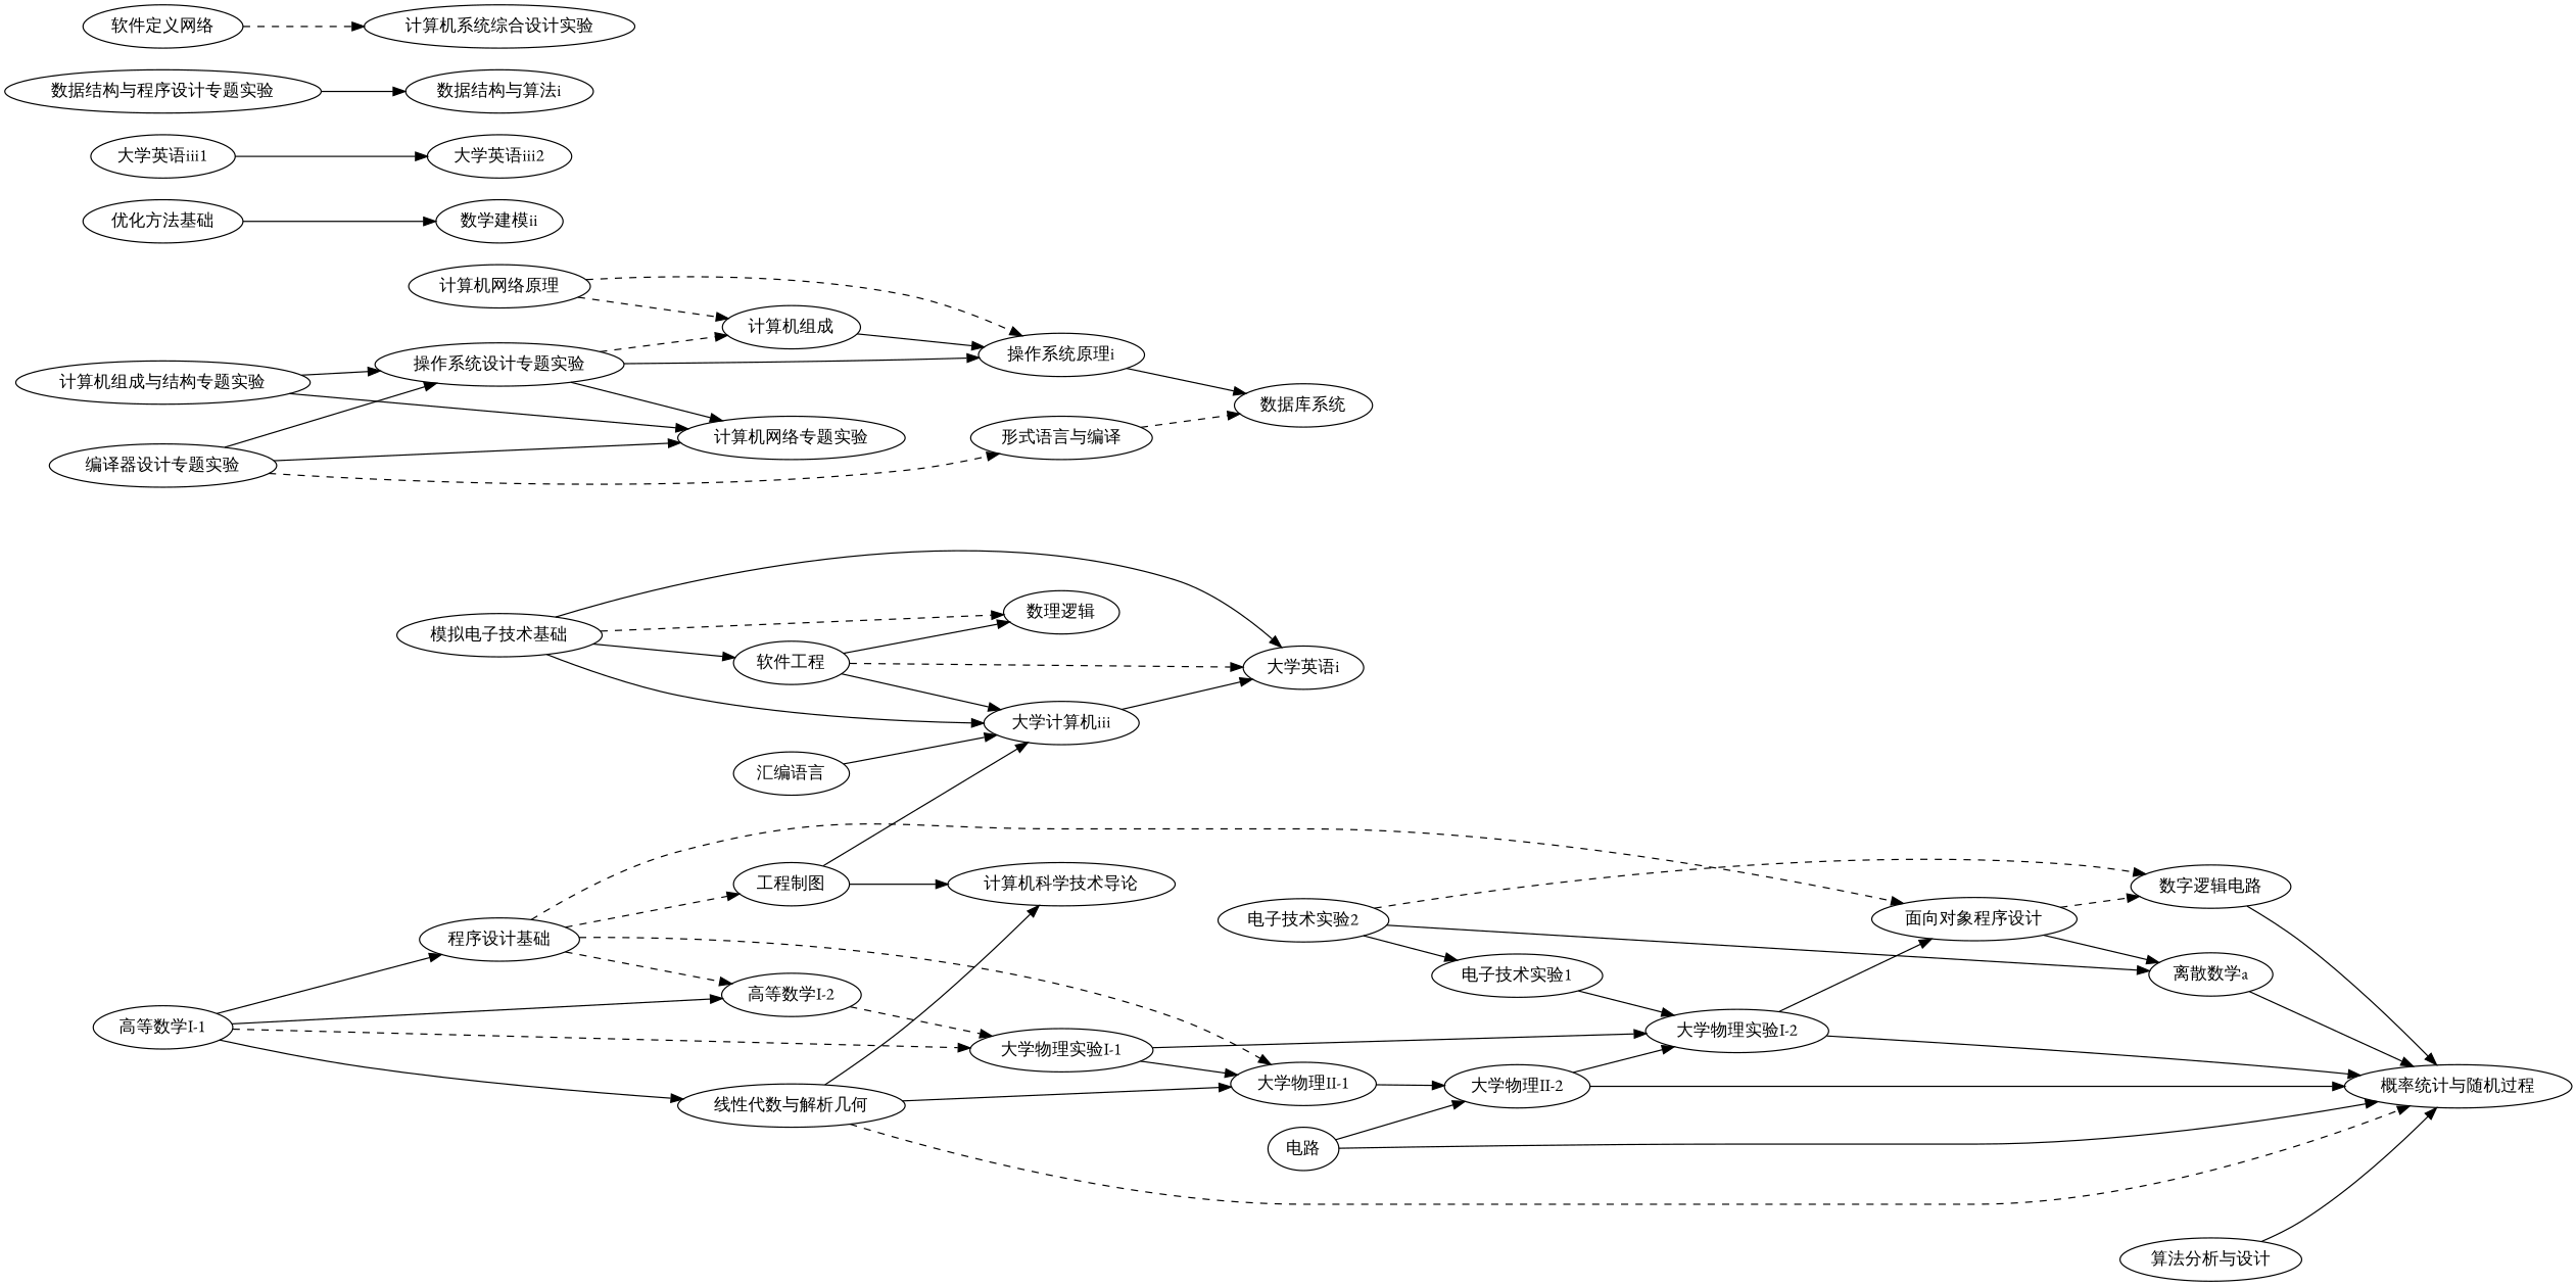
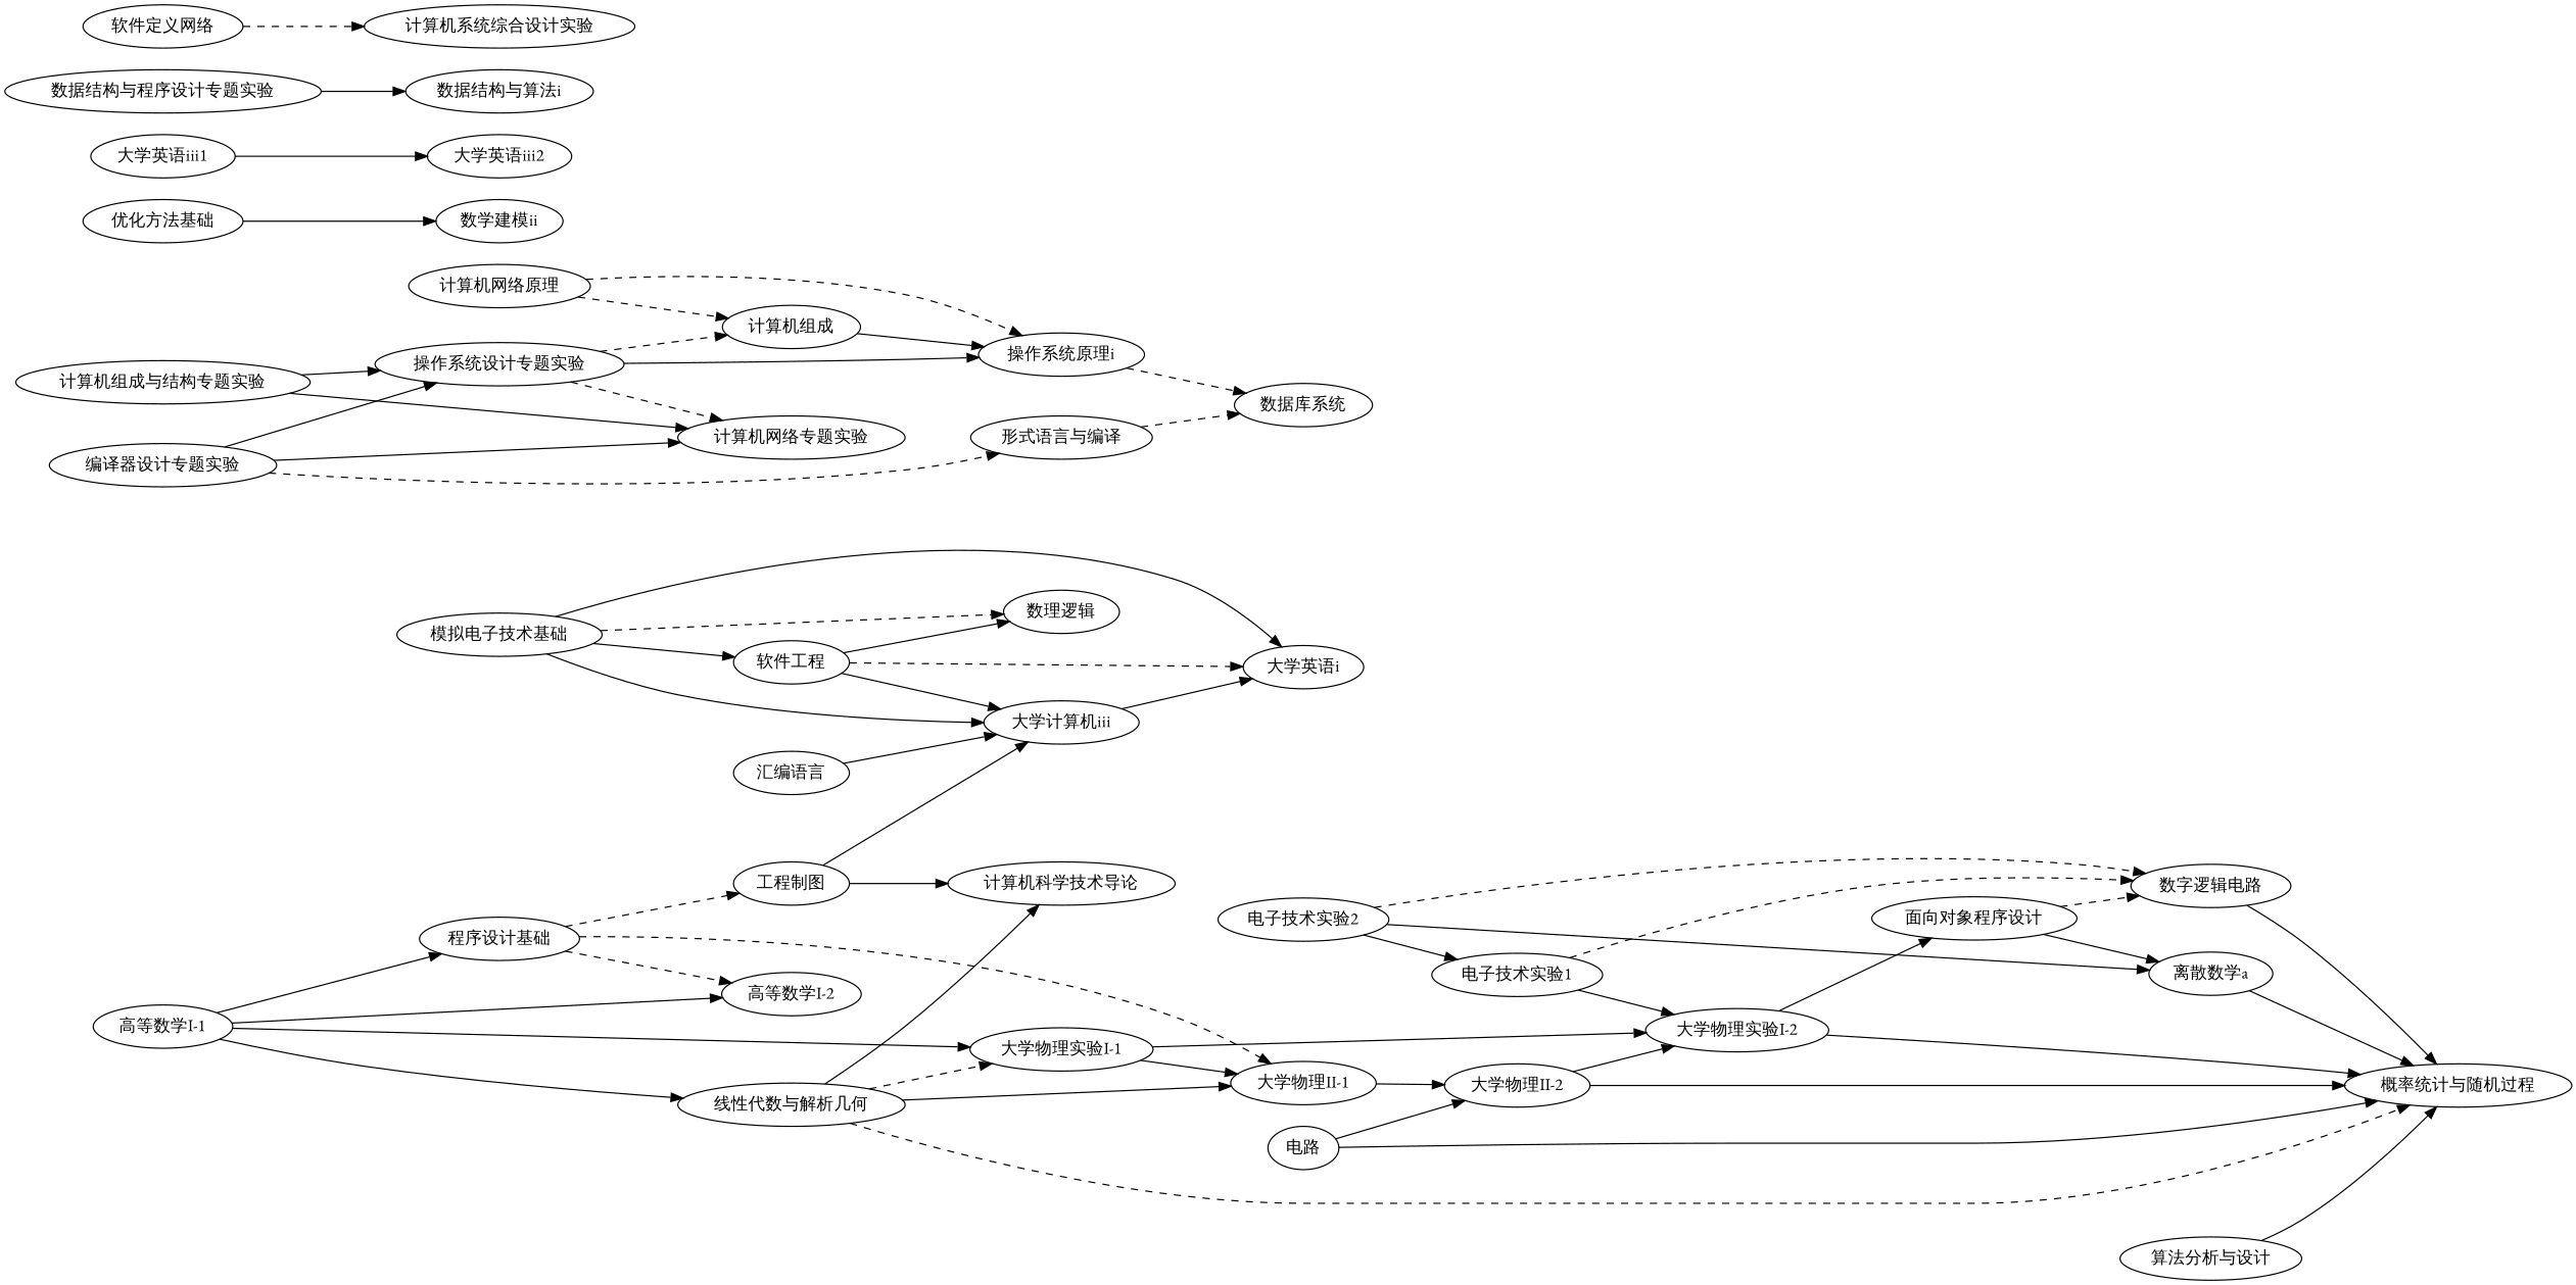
  strict digraph {
    fontname="EB Garamond"
    rankdir=LR
    node [fontname="EB Garamond"]
    edge [fontname="EB Garamond" style=solid]
    "大学物理II-1"
    "大学物理II-2"
    "大学物理实验I-2"
    "概率统计与随机过程"
    "面向对象程序设计"
    "离散数学a"
    "大学计算机iii"
    "大学英语i"
    "程序设计基础"
    "工程制图"
    "高等数学I-2"
    "计算机科学技术导论"
    "数字逻辑电路"
    "大学物理实验I-1"
    "电子技术实验1"
    "模拟电子技术基础"
    "数理逻辑"
    "软件工程"
    "编译器设计专题实验"
    "操作系统设计专题实验"
    "计算机网络专题实验"
    "形式语言与编译"
    "计算机组成"
    "操作系统原理i"
    "数据库系统"
    "高等数学I-1"
    "线性代数与解析几何"
    "电子技术实验2"
    "电路"
    "计算机组成与结构专题实验"
    "优化方法基础"
    "数学建模ii"
    "汇编语言"
    "大学英语iii1"
    "大学英语iii2"
    "算法分析与设计"
    "数据结构与程序设计专题实验"
    "数据结构与算法i"
    "软件定义网络"
    "计算机系统综合设计实验"
    "计算机网络原理"
    "大学物理II-1" -> "大学物理II-2"
    "大学物理II-2" -> "大学物理实验I-2"
    "大学物理II-2" -> "概率统计与随机过程"
    "大学物理实验I-2" -> "概率统计与随机过程"
    "大学物理实验I-2" -> "面向对象程序设计"
    "面向对象程序设计" -> "离散数学a"
    "面向对象程序设计" -> "数字逻辑电路" [style=dashed]
    "离散数学a" -> "概率统计与随机过程"
    "大学计算机iii" -> "大学英语i"
    "程序设计基础" -> "大学物理II-1" [style=dashed]
-   "程序设计基础" -> "面向对象程序设计" [style=dashed]
    "程序设计基础" -> "工程制图" [style=dashed]
    "程序设计基础" -> "高等数学I-2" [style=dashed]
    "工程制图" -> "大学计算机iii"
    "工程制图" -> "计算机科学技术导论"
    "数字逻辑电路" -> "概率统计与随机过程"
    "大学物理实验I-1" -> "大学物理II-1"
    "大学物理实验I-1" -> "大学物理实验I-2"
    "电子技术实验1" -> "大学物理实验I-2"
+   "电子技术实验1" -> "数字逻辑电路" [style=dashed]
    "模拟电子技术基础" -> "大学计算机iii"
    "模拟电子技术基础" -> "大学英语i"
    "模拟电子技术基础" -> "数理逻辑" [style=dashed]
    "模拟电子技术基础" -> "软件工程"
    "软件工程" -> "大学计算机iii"
    "软件工程" -> "大学英语i" [style=dashed]
    "软件工程" -> "数理逻辑"
    "编译器设计专题实验" -> "操作系统设计专题实验"
    "编译器设计专题实验" -> "计算机网络专题实验"
    "编译器设计专题实验" -> "形式语言与编译" [style=dashed]
-   "操作系统设计专题实验" -> "计算机网络专题实验"
+   "操作系统设计专题实验" -> "计算机网络专题实验" [style=dashed]
    "操作系统设计专题实验" -> "计算机组成" [style=dashed]
    "操作系统设计专题实验" -> "操作系统原理i"
    "形式语言与编译" -> "数据库系统" [style=dashed]
    "计算机组成" -> "操作系统原理i"
-   "操作系统原理i" -> "数据库系统"
+   "操作系统原理i" -> "数据库系统" [style=dashed]
    "高等数学I-1" -> "程序设计基础"
    "高等数学I-1" -> "高等数学I-2"
-   "高等数学I-1" -> "大学物理实验I-1" [style=dashed]
+   "高等数学I-1" -> "大学物理实验I-1"
    "高等数学I-1" -> "线性代数与解析几何"
    "线性代数与解析几何" -> "大学物理II-1"
    "线性代数与解析几何" -> "概率统计与随机过程" [style=dashed]
    "线性代数与解析几何" -> "计算机科学技术导论"
-   "高等数学I-2" -> "大学物理实验I-1" [style=dashed]
+   "线性代数与解析几何" -> "大学物理实验I-1" [style=dashed]
    "电子技术实验2" -> "离散数学a"
    "电子技术实验2" -> "数字逻辑电路" [style=dashed]
    "电子技术实验2" -> "电子技术实验1"
    "电路" -> "大学物理II-2"
    "电路" -> "概率统计与随机过程"
    "计算机组成与结构专题实验" -> "操作系统设计专题实验"
    "计算机组成与结构专题实验" -> "计算机网络专题实验"
    "优化方法基础" -> "数学建模ii"
    "汇编语言" -> "大学计算机iii"
    "大学英语iii1" -> "大学英语iii2"
    "算法分析与设计" -> "概率统计与随机过程"
    "数据结构与程序设计专题实验" -> "数据结构与算法i"
    "软件定义网络" -> "计算机系统综合设计实验" [style=dashed]
    "计算机网络原理" -> "计算机组成" [style=dashed]
    "计算机网络原理" -> "操作系统原理i" [style=dashed]
  }
